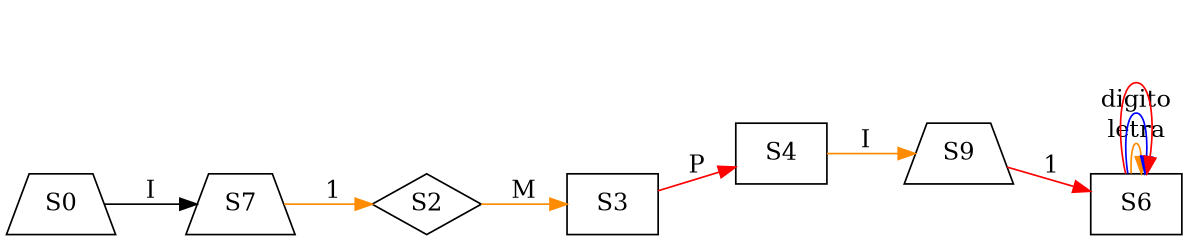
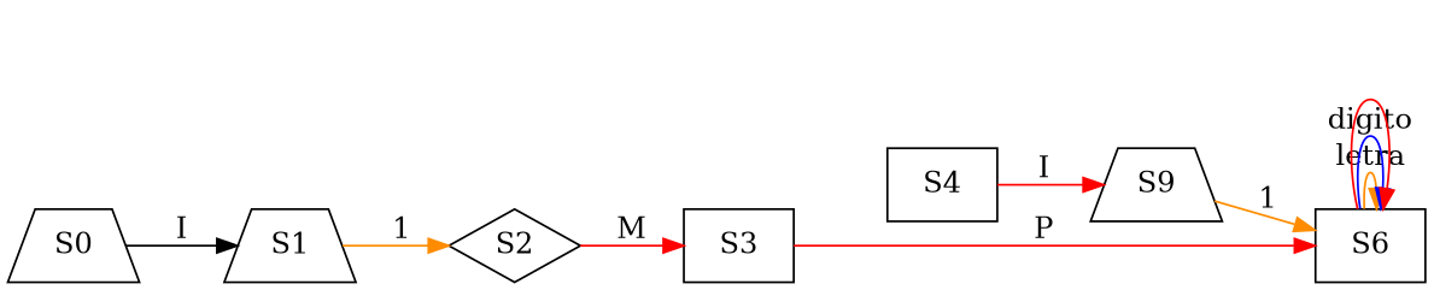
  digraph {
    concentrate=true
    rankdir=LR
    node [shape=trapezium]
    edge [color=darkorange]
    n1 [label=S0]
-   n2 [label=S7]
+   n2 [label=S1]
    n3 [label=S2 shape=diamond]
    n4 [label=S3 shape=box]
    n5 [label=S4 shape=box]
    n6 [label=S9]
    n7 [label=S6 shape=box]
    n1 -> n2 [color=black label=I]
    n2 -> n3 [label=1]
-   n3 -> n4 [label=M]
-   n4 -> n5 [color=red label=P]
-   n5 -> n6 [label=I]
-   n6 -> n7 [color=red label=1]
+   n3 -> n4 [color=red label=M]
+   n4 -> n7 [color=red label=P]
+   n5 -> n6 [color=red label=I]
+   n6 -> n7 [label=1]
    n7 -> n7 [label=letra]
    n7 -> n7 [color=blue label=digito]
    n7 -> n7 [color=red label=" "]
  }
